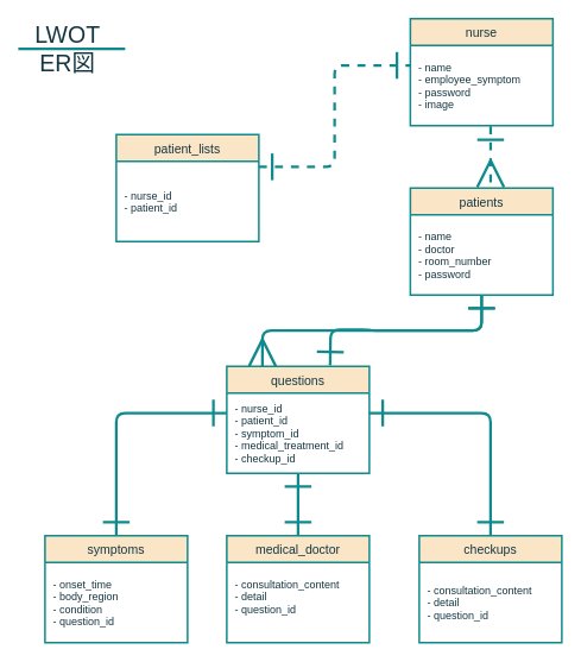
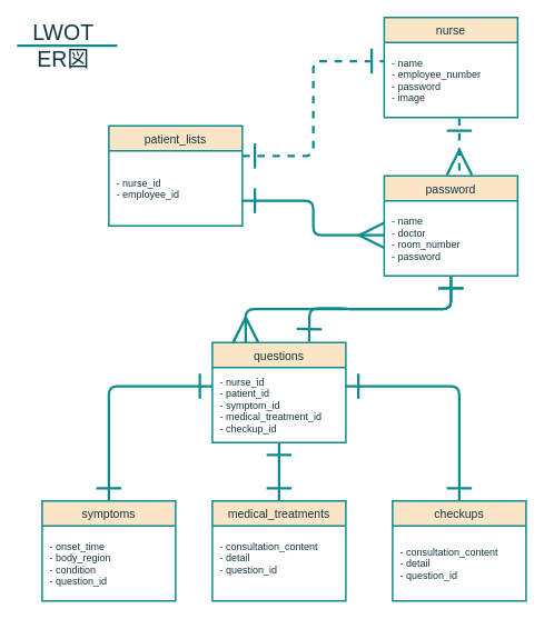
  <mxCell id="0" />
  <mxCell id="1" parent="0" />
- <mxCell id="2" value="patients" style="swimlane;childLayout=stackLayout;horizontal=1;startSize=30;horizontalStack=0;rounded=0;fontSize=14;fontStyle=0;strokeWidth=2;resizeParent=0;resizeLast=1;shadow=0;dashed=0;align=center;fillColor=#FAE5C7;strokeColor=#0F8B8D;fontColor=#143642;" vertex="1" parent="1"><mxGeometry x="460" y="210" width="160" height="120" as="geometry" /></mxCell>
+ <mxCell id="2" value="password" style="swimlane;childLayout=stackLayout;horizontal=1;startSize=30;horizontalStack=0;rounded=0;fontSize=14;fontStyle=0;strokeWidth=2;resizeParent=0;resizeLast=1;shadow=0;dashed=0;align=center;fillColor=#FAE5C7;strokeColor=#0F8B8D;fontColor=#143642;" vertex="1" parent="1"><mxGeometry x="460" y="210" width="160" height="120" as="geometry" /></mxCell>
  <mxCell id="3" value=" - name&#10; - doctor&#10; - room_number&#10; - password" style="align=left;strokeColor=none;fillColor=none;spacingLeft=4;fontSize=12;verticalAlign=middle;resizable=0;rotatable=0;part=1;fontColor=#143642;spacingRight=1;" vertex="1" parent="2"><mxGeometry y="30" width="160" height="90" as="geometry" /></mxCell>
  <mxCell id="4" value="nurse" style="swimlane;childLayout=stackLayout;horizontal=1;startSize=30;horizontalStack=0;rounded=0;fontSize=14;fontStyle=0;strokeWidth=2;resizeParent=0;resizeLast=1;shadow=0;dashed=0;align=center;fillColor=#FAE5C7;strokeColor=#0F8B8D;fontColor=#143642;" vertex="1" parent="1"><mxGeometry x="460" y="20" width="160" height="120" as="geometry" /></mxCell>
- <mxCell id="5" value=" - name&#10; - employee_symptom&#10; - password&#10; - image" style="align=left;strokeColor=none;fillColor=none;spacingLeft=4;fontSize=12;verticalAlign=middle;resizable=0;rotatable=0;part=1;fontColor=#143642;" vertex="1" parent="4"><mxGeometry y="30" width="160" height="90" as="geometry" /></mxCell>
+ <mxCell id="5" value=" - name&#10; - employee_number&#10; - password&#10; - image" style="align=left;strokeColor=none;fillColor=none;spacingLeft=4;fontSize=12;verticalAlign=middle;resizable=0;rotatable=0;part=1;fontColor=#143642;" vertex="1" parent="4"><mxGeometry y="30" width="160" height="90" as="geometry" /></mxCell>
  <mxCell id="6" style="edgeStyle=orthogonalEdgeStyle;curved=0;rounded=1;sketch=0;orthogonalLoop=1;jettySize=auto;html=1;entryX=0;entryY=0.25;entryDx=0;entryDy=0;startArrow=ERone;startFill=0;startSize=26;endArrow=ERone;endFill=0;endSize=26;strokeColor=#0F8B8D;strokeWidth=3;fillColor=#FAE5C7;fontColor=#143642;exitX=1;exitY=0.07;exitDx=0;exitDy=0;exitPerimeter=0;dashed=1;" edge="1" parent="1" source="9" target="5"><mxGeometry relative="1" as="geometry"><mxPoint x="293" y="186" as="sourcePoint" /></mxGeometry></mxCell>
+ <mxCell id="7" style="edgeStyle=orthogonalEdgeStyle;curved=0;rounded=1;sketch=0;orthogonalLoop=1;jettySize=auto;html=1;exitX=1;exitY=0.75;exitDx=0;exitDy=0;entryX=0;entryY=0.46;entryDx=0;entryDy=0;startArrow=ERone;startFill=0;startSize=26;endArrow=ERmany;endFill=0;endSize=26;strokeColor=#0F8B8D;strokeWidth=3;fillColor=#FAE5C7;fontColor=#143642;entryPerimeter=0;" edge="1" parent="1" source="8" target="3"><mxGeometry relative="1" as="geometry" /></mxCell>
  <mxCell id="8" value="patient_lists" style="swimlane;childLayout=stackLayout;horizontal=1;startSize=30;horizontalStack=0;rounded=0;fontSize=14;fontStyle=0;strokeWidth=2;resizeParent=0;resizeLast=1;shadow=0;dashed=0;align=center;fillColor=#FAE5C7;strokeColor=#0F8B8D;fontColor=#143642;" vertex="1" parent="1"><mxGeometry x="130" y="150" width="160" height="120" as="geometry" /></mxCell>
- <mxCell id="9" value=" - nurse_id&#10; - patient_id" style="align=left;strokeColor=none;fillColor=none;spacingLeft=4;fontSize=12;verticalAlign=middle;resizable=0;rotatable=0;part=1;fontColor=#143642;" vertex="1" parent="8"><mxGeometry y="30" width="160" height="90" as="geometry" /></mxCell>
+ <mxCell id="9" value=" - nurse_id&#10; - employee_id" style="align=left;strokeColor=none;fillColor=none;spacingLeft=4;fontSize=12;verticalAlign=middle;resizable=0;rotatable=0;part=1;fontColor=#143642;" vertex="1" parent="8"><mxGeometry y="30" width="160" height="90" as="geometry" /></mxCell>
  <mxCell id="10" style="edgeStyle=orthogonalEdgeStyle;curved=0;rounded=1;sketch=0;orthogonalLoop=1;jettySize=auto;html=1;exitX=0.25;exitY=0;exitDx=0;exitDy=0;startArrow=ERmany;startFill=0;startSize=26;endArrow=ERone;endFill=0;endSize=26;strokeColor=#0F8B8D;strokeWidth=3;fillColor=#FAE5C7;fontColor=#143642;" edge="1" parent="1" source="11" target="3"><mxGeometry relative="1" as="geometry" /></mxCell>
  <mxCell id="11" value="questions" style="swimlane;childLayout=stackLayout;horizontal=1;startSize=30;horizontalStack=0;rounded=0;fontSize=14;fontStyle=0;strokeWidth=2;resizeParent=0;resizeLast=1;shadow=0;dashed=0;align=center;fillColor=#FAE5C7;strokeColor=#0F8B8D;fontColor=#143642;" vertex="1" parent="1"><mxGeometry x="254" y="410" width="160" height="120" as="geometry" /></mxCell>
  <mxCell id="12" value=" - nurse_id&#10; - patient_id&#10; - symptom_id&#10; - medical_treatment_id&#10; - checkup_id" style="align=left;strokeColor=none;fillColor=none;spacingLeft=4;fontSize=12;verticalAlign=middle;resizable=0;rotatable=0;part=1;fontColor=#143642;" vertex="1" parent="11"><mxGeometry y="30" width="160" height="90" as="geometry" /></mxCell>
  <mxCell id="13" style="edgeStyle=orthogonalEdgeStyle;curved=0;rounded=1;sketch=0;orthogonalLoop=1;jettySize=auto;html=1;exitX=0.5;exitY=0;exitDx=0;exitDy=0;entryX=1;entryY=0.25;entryDx=0;entryDy=0;startArrow=ERone;startFill=0;startSize=26;endArrow=ERone;endFill=0;endSize=26;strokeColor=#0F8B8D;strokeWidth=3;fillColor=#FAE5C7;fontColor=#143642;" edge="1" parent="1" source="14" target="12"><mxGeometry relative="1" as="geometry" /></mxCell>
  <mxCell id="14" value="checkups" style="swimlane;childLayout=stackLayout;horizontal=1;startSize=30;horizontalStack=0;rounded=0;fontSize=14;fontStyle=0;strokeWidth=2;resizeParent=0;resizeLast=1;shadow=0;dashed=0;align=center;fillColor=#FAE5C7;strokeColor=#0F8B8D;fontColor=#143642;" vertex="1" parent="1"><mxGeometry x="470" y="600" width="160" height="120" as="geometry" /></mxCell>
  <mxCell id="15" value=" - consultation_content&#10; - detail&#10; - question_id" style="align=left;strokeColor=none;fillColor=none;spacingLeft=4;fontSize=12;verticalAlign=middle;resizable=0;rotatable=0;part=1;fontColor=#143642;" vertex="1" parent="14"><mxGeometry y="30" width="160" height="90" as="geometry" /></mxCell>
  <mxCell id="16" style="edgeStyle=orthogonalEdgeStyle;curved=0;rounded=1;sketch=0;orthogonalLoop=1;jettySize=auto;html=1;exitX=0.5;exitY=0;exitDx=0;exitDy=0;entryX=0.5;entryY=1;entryDx=0;entryDy=0;strokeColor=#0F8B8D;strokeWidth=3;fillColor=#FAE5C7;fontColor=#143642;startArrow=ERone;startFill=0;endArrow=ERone;endFill=0;endSize=26;startSize=26;" edge="1" parent="1" source="17" target="12"><mxGeometry relative="1" as="geometry" /></mxCell>
- <mxCell id="17" value="medical_doctor" style="swimlane;childLayout=stackLayout;horizontal=1;startSize=30;horizontalStack=0;rounded=0;fontSize=14;fontStyle=0;strokeWidth=2;resizeParent=0;resizeLast=1;shadow=0;dashed=0;align=center;fillColor=#FAE5C7;strokeColor=#0F8B8D;fontColor=#143642;" vertex="1" parent="1"><mxGeometry x="254" y="600" width="160" height="120" as="geometry" /></mxCell>
+ <mxCell id="17" value="medical_treatments" style="swimlane;childLayout=stackLayout;horizontal=1;startSize=30;horizontalStack=0;rounded=0;fontSize=14;fontStyle=0;strokeWidth=2;resizeParent=0;resizeLast=1;shadow=0;dashed=0;align=center;fillColor=#FAE5C7;strokeColor=#0F8B8D;fontColor=#143642;" vertex="1" parent="1"><mxGeometry x="254" y="600" width="160" height="120" as="geometry" /></mxCell>
  <mxCell id="18" value=" - consultation_content&#10; - detail&#10; - question_id&#10;" style="align=left;strokeColor=none;fillColor=none;spacingLeft=4;fontSize=12;verticalAlign=middle;resizable=0;rotatable=0;part=1;fontColor=#143642;" vertex="1" parent="17"><mxGeometry y="30" width="160" height="90" as="geometry" /></mxCell>
  <mxCell id="19" style="edgeStyle=orthogonalEdgeStyle;curved=0;rounded=1;sketch=0;orthogonalLoop=1;jettySize=auto;html=1;exitX=0.5;exitY=0;exitDx=0;exitDy=0;entryX=0;entryY=0.25;entryDx=0;entryDy=0;strokeColor=#0F8B8D;strokeWidth=3;fillColor=#FAE5C7;fontColor=#143642;startArrow=ERone;startFill=0;endArrow=ERone;endFill=0;endSize=26;startSize=26;" edge="1" parent="1" source="20" target="12"><mxGeometry relative="1" as="geometry" /></mxCell>
  <mxCell id="20" value="symptoms" style="swimlane;childLayout=stackLayout;horizontal=1;startSize=30;horizontalStack=0;rounded=0;fontSize=14;fontStyle=0;strokeWidth=2;resizeParent=0;resizeLast=1;shadow=0;dashed=0;align=center;fillColor=#FAE5C7;strokeColor=#0F8B8D;fontColor=#143642;" vertex="1" parent="1"><mxGeometry x="50" y="600" width="160" height="120" as="geometry" /></mxCell>
  <mxCell id="21" value=" - onset_time&#10; - body_region&#10; - condition &#10; - question_id" style="align=left;strokeColor=none;fillColor=none;spacingLeft=4;fontSize=12;verticalAlign=middle;resizable=0;rotatable=0;part=1;fontColor=#143642;" vertex="1" parent="20"><mxGeometry y="30" width="160" height="90" as="geometry" /></mxCell>
  <mxCell id="22" value="&lt;span style=&quot;font-size: 26px;&quot;&gt;LWOT&lt;br style=&quot;font-size: 26px;&quot;&gt;ER図&lt;br style=&quot;font-size: 26px;&quot;&gt;&lt;/span&gt;" style="text;html=1;align=center;verticalAlign=middle;resizable=0;points=[];autosize=1;fontColor=#143642;fontSize=26;" vertex="1" parent="1"><mxGeometry x="30" y="20" width="90" height="70" as="geometry" /></mxCell>
  <mxCell id="23" value="" style="endArrow=none;html=1;fillColor=#FAE5C7;fontColor=#143642;strokeColor=#0F8B8D;strokeWidth=3;" edge="1" parent="1"><mxGeometry width="50" height="50" relative="1" as="geometry"><mxPoint x="20" y="54" as="sourcePoint" /><mxPoint x="140" y="54" as="targetPoint" /></mxGeometry></mxCell>
  <mxCell id="24" style="edgeStyle=orthogonalEdgeStyle;curved=0;rounded=1;sketch=0;orthogonalLoop=1;jettySize=auto;html=1;exitX=0.5;exitY=1;exitDx=0;exitDy=0;startArrow=ERone;startFill=0;startSize=26;endArrow=ERone;endFill=0;endSize=26;strokeColor=#0F8B8D;strokeWidth=3;fillColor=#FAE5C7;fontColor=#143642;" edge="1" parent="1" source="3"><mxGeometry relative="1" as="geometry"><mxPoint x="370" y="409" as="targetPoint" /></mxGeometry></mxCell>
  <mxCell id="25" style="edgeStyle=orthogonalEdgeStyle;rounded=0;orthogonalLoop=1;jettySize=auto;html=1;exitX=0.563;exitY=1.011;exitDx=0;exitDy=0;entryX=0.563;entryY=-0.008;entryDx=0;entryDy=0;entryPerimeter=0;exitPerimeter=0;startArrow=ERone;startFill=0;strokeColor=#0F8B8D;strokeWidth=3;endArrow=ERmany;endFill=0;endSize=26;startSize=26;dashed=1;" edge="1" parent="1" source="5" target="2"><mxGeometry relative="1" as="geometry" /></mxCell>
